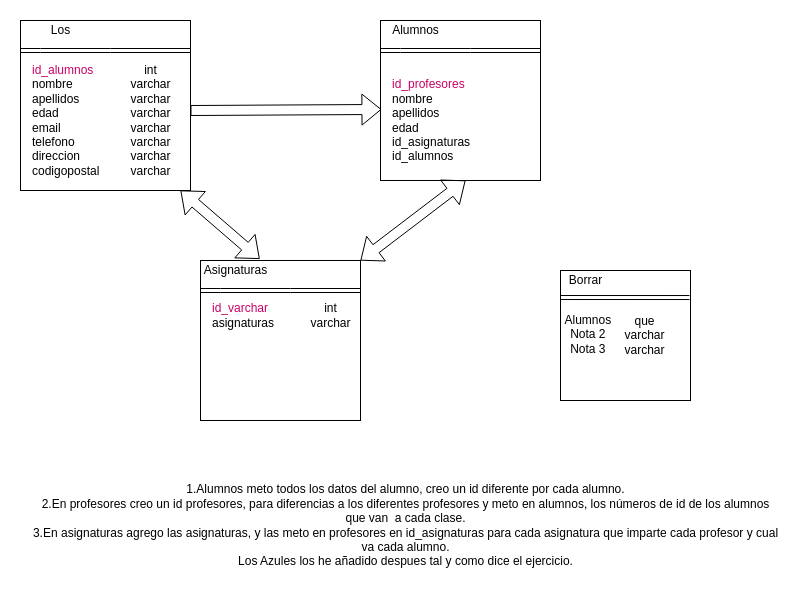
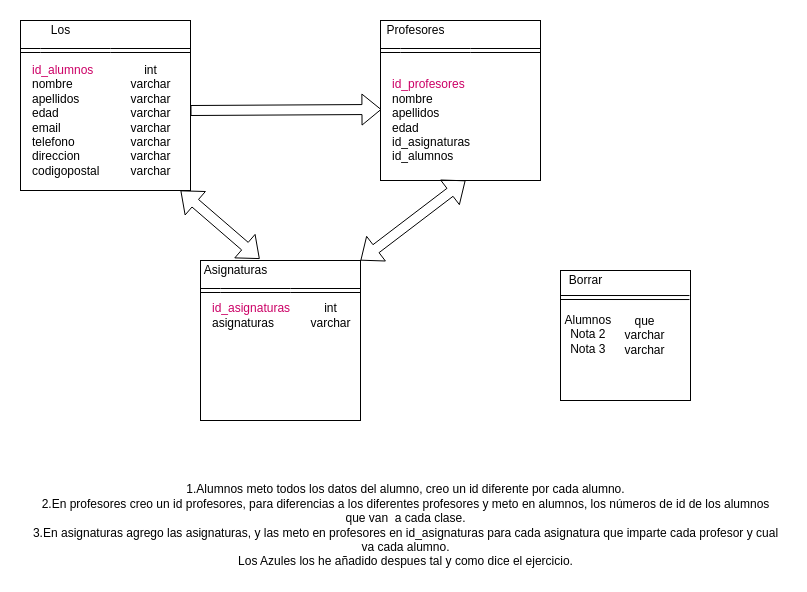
  <mxCell id="0" />
  <mxCell id="1" parent="0" />
  <mxCell id="2" value="" style="whiteSpace=wrap;html=1;aspect=fixed;" parent="1" vertex="1"><mxGeometry x="20" y="20" width="170" height="170" as="geometry" /></mxCell>
  <mxCell id="3" value="" style="shape=link;html=1;rounded=0;" parent="1" edge="1"><mxGeometry width="100" relative="1" as="geometry"><mxPoint x="20" y="50" as="sourcePoint" /><mxPoint x="190" y="50" as="targetPoint" /><Array as="points"><mxPoint x="40" y="50" /><mxPoint x="110" y="50" /></Array></mxGeometry></mxCell>
  <mxCell id="4" value="Los" style="text;html=1;resizable=0;autosize=1;align=center;verticalAlign=middle;points=[];fillColor=none;strokeColor=none;rounded=0;" parent="1" vertex="1"><mxGeometry x="30" y="20" width="60" height="20" as="geometry" /></mxCell>
  <mxCell id="5" value="&lt;font color=&quot;#cc0066&quot;&gt;id_alumnos&lt;br&gt;&lt;/font&gt;nombre&lt;br&gt;apellidos&lt;br&gt;edad&lt;br&gt;email&lt;br&gt;telefono&lt;br&gt;direccion&lt;br&gt;codigopostal" style="text;html=1;resizable=0;autosize=1;align=left;verticalAlign=middle;points=[];fillColor=none;strokeColor=none;rounded=0;glass=0;" parent="1" vertex="1"><mxGeometry x="30" y="60" width="80" height="120" as="geometry" /></mxCell>
  <mxCell id="6" value="int&lt;br&gt;varchar&lt;br&gt;varchar&lt;br&gt;varchar&lt;br&gt;varchar&lt;br&gt;varchar&lt;br&gt;varchar&lt;br&gt;varchar&lt;br&gt;" style="text;html=1;resizable=0;autosize=1;align=center;verticalAlign=middle;points=[];fillColor=none;strokeColor=none;rounded=0;glass=0;" parent="1" vertex="1"><mxGeometry x="120" y="60" width="60" height="120" as="geometry" /></mxCell>
  <mxCell id="7" value="" style="whiteSpace=wrap;html=1;aspect=fixed;rounded=0;glass=0;" parent="1" vertex="1"><mxGeometry x="380" y="20" width="160" height="160" as="geometry" /></mxCell>
  <mxCell id="8" value="" style="whiteSpace=wrap;html=1;aspect=fixed;rounded=0;glass=0;" parent="1" vertex="1"><mxGeometry x="200" y="260" width="160" height="160" as="geometry" /></mxCell>
- <mxCell id="9" value="Alumnos" style="text;html=1;resizable=0;autosize=1;align=center;verticalAlign=middle;points=[];fillColor=none;strokeColor=none;rounded=0;glass=0;" parent="1" vertex="1"><mxGeometry x="380" y="20" width="70" height="20" as="geometry" /></mxCell>
+ <mxCell id="9" value="Profesores" style="text;html=1;resizable=0;autosize=1;align=center;verticalAlign=middle;points=[];fillColor=none;strokeColor=none;rounded=0;glass=0;" parent="1" vertex="1"><mxGeometry x="380" y="20" width="70" height="20" as="geometry" /></mxCell>
  <mxCell id="10" value="Asignaturas" style="text;html=1;resizable=0;autosize=1;align=center;verticalAlign=middle;points=[];fillColor=none;strokeColor=none;rounded=0;glass=0;" parent="1" vertex="1"><mxGeometry x="195" y="260" width="80" height="20" as="geometry" /></mxCell>
  <mxCell id="11" value="" style="shape=link;html=1;rounded=0;" parent="1" edge="1"><mxGeometry width="100" relative="1" as="geometry"><mxPoint x="380" y="50" as="sourcePoint" /><mxPoint x="540" y="50" as="targetPoint" /><Array as="points"><mxPoint x="400" y="50" /><mxPoint x="470" y="50" /></Array></mxGeometry></mxCell>
  <mxCell id="12" value="" style="shape=link;html=1;rounded=0;" parent="1" edge="1"><mxGeometry width="100" relative="1" as="geometry"><mxPoint x="200" y="290" as="sourcePoint" /><mxPoint x="360" y="290" as="targetPoint" /><Array as="points"><mxPoint x="220" y="290" /><mxPoint x="290" y="290" /></Array></mxGeometry></mxCell>
  <mxCell id="13" value="&lt;font color=&quot;#cc0066&quot;&gt;id_profesores&lt;br&gt;&lt;/font&gt;nombre&lt;br&gt;apellidos&lt;br&gt;edad&lt;br&gt;id_asignaturas&lt;br&gt;id_alumnos" style="text;html=1;resizable=0;autosize=1;align=left;verticalAlign=middle;points=[];fillColor=none;strokeColor=none;rounded=0;glass=0;" parent="1" vertex="1"><mxGeometry x="390" y="75" width="90" height="90" as="geometry" /></mxCell>
- <mxCell id="14" value="&lt;font color=&quot;#cc0066&quot;&gt;id_varchar&lt;br&gt;&lt;/font&gt;asignaturas" style="text;html=1;resizable=0;autosize=1;align=left;verticalAlign=middle;points=[];fillColor=none;strokeColor=none;rounded=0;glass=0;" parent="1" vertex="1"><mxGeometry x="210" y="300" width="90" height="30" as="geometry" /></mxCell>
+ <mxCell id="14" value="&lt;font color=&quot;#cc0066&quot;&gt;id_asignaturas&lt;br&gt;&lt;/font&gt;asignaturas" style="text;html=1;resizable=0;autosize=1;align=left;verticalAlign=middle;points=[];fillColor=none;strokeColor=none;rounded=0;glass=0;" parent="1" vertex="1"><mxGeometry x="210" y="300" width="90" height="30" as="geometry" /></mxCell>
  <mxCell id="15" value="" style="shape=flexArrow;endArrow=classic;startArrow=classic;html=1;rounded=0;exitX=1;exitY=0;exitDx=0;exitDy=0;" parent="1" source="8" edge="1"><mxGeometry width="100" height="100" relative="1" as="geometry"><mxPoint x="380" y="270" as="sourcePoint" /><mxPoint x="465" y="180" as="targetPoint" /></mxGeometry></mxCell>
  <mxCell id="16" value="" style="shape=flexArrow;endArrow=classic;html=1;rounded=0;entryX=0.006;entryY=0.556;entryDx=0;entryDy=0;entryPerimeter=0;" parent="1" target="7" edge="1"><mxGeometry width="50" height="50" relative="1" as="geometry"><mxPoint x="190" y="110" as="sourcePoint" /><mxPoint x="240" y="60" as="targetPoint" /></mxGeometry></mxCell>
  <mxCell id="17" value="int&lt;br&gt;varchar" style="text;html=1;resizable=0;autosize=1;align=center;verticalAlign=middle;points=[];fillColor=none;strokeColor=none;rounded=0;glass=0;" parent="1" vertex="1"><mxGeometry x="300" y="300" width="60" height="30" as="geometry" /></mxCell>
  <mxCell id="18" value="1.Alumnos meto todos los datos del alumno, creo un id diferente por cada alumno.&lt;br&gt;2.En profesores creo un id profesores, para diferencias a los diferentes profesores y meto en alumnos, los números de id de los alumnos &lt;br&gt;que van&amp;nbsp; a cada clase.&lt;br&gt;3.En asignaturas agrego las asignaturas, y las meto en profesores en id_asignaturas para cada asignatura que imparte cada profesor y cual &lt;br&gt;va cada alumno.&lt;br&gt;Los Azules los he añadido despues tal y como dice el ejercicio." style="text;html=1;resizable=0;autosize=1;align=center;verticalAlign=middle;points=[];fillColor=none;strokeColor=none;rounded=0;glass=0;" parent="1" vertex="1"><mxGeometry x="25" y="480" width="760" height="90" as="geometry" /></mxCell>
  <mxCell id="19" value="" style="whiteSpace=wrap;html=1;aspect=fixed;rounded=0;glass=0;fontColor=#CC0066;" parent="1" vertex="1"><mxGeometry x="560" y="270" width="130" height="130" as="geometry" /></mxCell>
  <mxCell id="20" value="Borrar" style="text;html=1;resizable=0;autosize=1;align=center;verticalAlign=middle;points=[];fillColor=none;strokeColor=none;rounded=0;glass=0;fontColor=#000000;" parent="1" vertex="1"><mxGeometry x="560" y="270" width="50" height="20" as="geometry" /></mxCell>
  <mxCell id="21" value="" style="endArrow=none;html=1;rounded=0;fontColor=#000000;shape=link;entryX=0.992;entryY=0.208;entryDx=0;entryDy=0;entryPerimeter=0;" parent="1" target="19" edge="1"><mxGeometry width="50" height="50" relative="1" as="geometry"><mxPoint x="560" y="297" as="sourcePoint" /><mxPoint x="630" y="290" as="targetPoint" /></mxGeometry></mxCell>
  <mxCell id="22" value="&amp;nbsp; &amp;nbsp;Alumnos&amp;nbsp;&lt;br&gt;&amp;nbsp; Nota 2&lt;br&gt;&amp;nbsp; Nota 3" style="text;html=1;resizable=0;autosize=1;align=center;verticalAlign=middle;points=[];fillColor=none;strokeColor=none;rounded=0;glass=0;fontColor=#000000;" parent="1" vertex="1"><mxGeometry x="544" y="309" width="80" height="50" as="geometry" /></mxCell>
  <mxCell id="23" value="que&lt;br&gt;varchar&lt;br&gt;varchar" style="text;html=1;resizable=0;autosize=1;align=center;verticalAlign=middle;points=[];fillColor=none;strokeColor=none;rounded=0;glass=0;fontColor=#000000;" parent="1" vertex="1"><mxGeometry x="614" y="310" width="60" height="50" as="geometry" /></mxCell>
  <mxCell id="24" value="" style="shape=flexArrow;endArrow=classic;startArrow=classic;html=1;rounded=0;fontColor=#0000FF;exitX=0.37;exitY=-0.01;exitDx=0;exitDy=0;exitPerimeter=0;" parent="1" source="8" edge="1"><mxGeometry width="100" height="100" relative="1" as="geometry"><mxPoint x="80" y="290" as="sourcePoint" /><mxPoint x="180" y="190" as="targetPoint" /></mxGeometry></mxCell>
